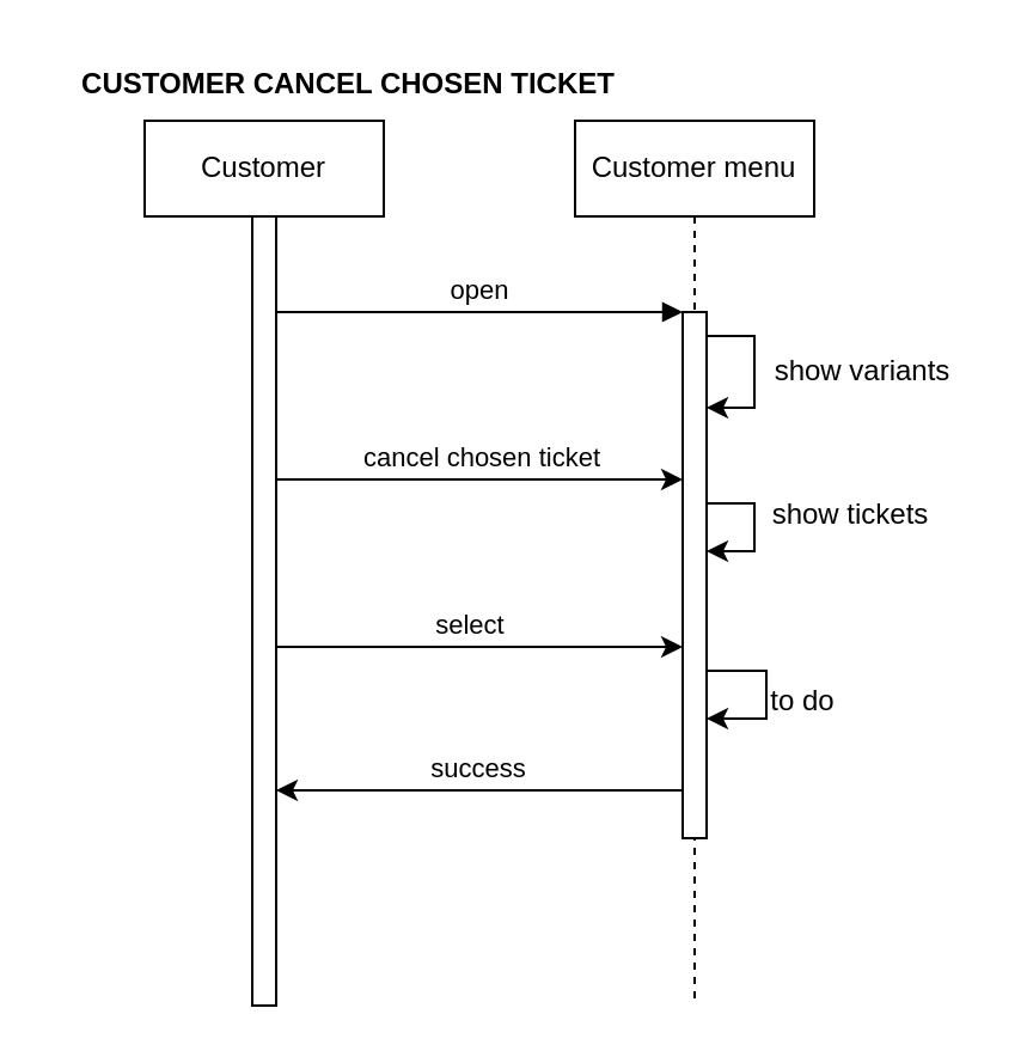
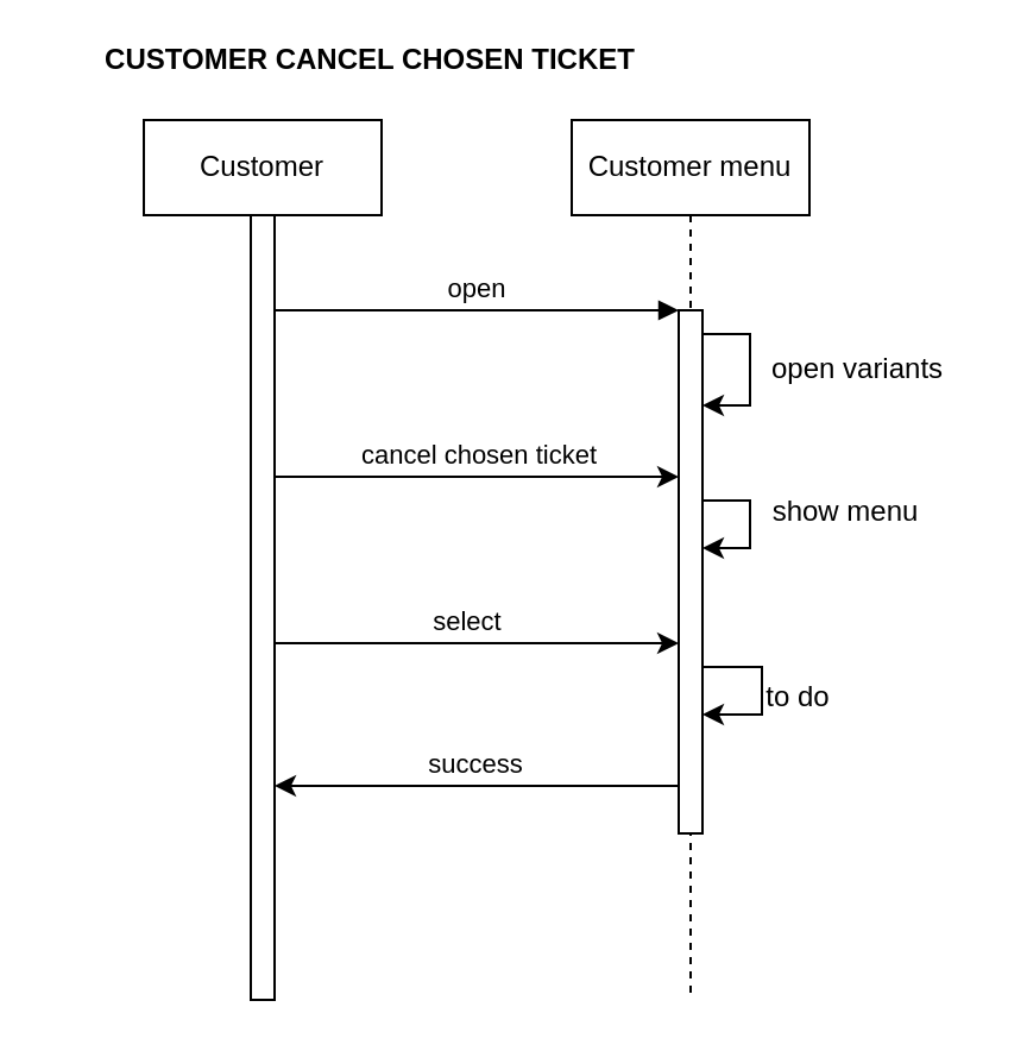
  <mxCell id="0" />
  <mxCell id="1" parent="0" />
  <mxCell id="2" value="Customer" style="shape=umlLifeline;perimeter=lifelinePerimeter;whiteSpace=wrap;html=1;container=0;dropTarget=0;collapsible=0;recursiveResize=0;outlineConnect=0;portConstraint=eastwest;newEdgeStyle={&quot;edgeStyle&quot;:&quot;elbowEdgeStyle&quot;,&quot;elbow&quot;:&quot;vertical&quot;,&quot;curved&quot;:0,&quot;rounded&quot;:0};" parent="1" vertex="1"><mxGeometry x="60" y="50" width="100" height="370" as="geometry" /></mxCell>
  <mxCell id="3" value="" style="html=1;points=[];perimeter=orthogonalPerimeter;outlineConnect=0;targetShapes=umlLifeline;portConstraint=eastwest;newEdgeStyle={&quot;edgeStyle&quot;:&quot;elbowEdgeStyle&quot;,&quot;elbow&quot;:&quot;vertical&quot;,&quot;curved&quot;:0,&quot;rounded&quot;:0};" parent="2" vertex="1"><mxGeometry x="45" y="40" width="10" height="330" as="geometry" /></mxCell>
  <mxCell id="4" value="Customer menu" style="shape=umlLifeline;perimeter=lifelinePerimeter;whiteSpace=wrap;html=1;container=0;dropTarget=0;collapsible=0;recursiveResize=0;outlineConnect=0;portConstraint=eastwest;newEdgeStyle={&quot;edgeStyle&quot;:&quot;elbowEdgeStyle&quot;,&quot;elbow&quot;:&quot;vertical&quot;,&quot;curved&quot;:0,&quot;rounded&quot;:0};" parent="1" vertex="1"><mxGeometry x="240" y="50" width="100" height="370" as="geometry" /></mxCell>
  <mxCell id="5" value="" style="html=1;points=[];perimeter=orthogonalPerimeter;outlineConnect=0;targetShapes=umlLifeline;portConstraint=eastwest;newEdgeStyle={&quot;edgeStyle&quot;:&quot;elbowEdgeStyle&quot;,&quot;elbow&quot;:&quot;vertical&quot;,&quot;curved&quot;:0,&quot;rounded&quot;:0};" parent="4" vertex="1"><mxGeometry x="45" y="80" width="10" height="220" as="geometry" /></mxCell>
  <mxCell id="6" value="" style="endArrow=classic;html=1;rounded=0;" parent="4" source="5" target="5" edge="1"><mxGeometry width="50" height="50" relative="1" as="geometry"><mxPoint x="70" y="120" as="sourcePoint" /><mxPoint x="120" y="70" as="targetPoint" /><Array as="points"><mxPoint x="75" y="90" /><mxPoint x="75" y="120" /></Array></mxGeometry></mxCell>
  <mxCell id="7" value="" style="endArrow=classic;html=1;rounded=0;" parent="4" source="5" target="5" edge="1"><mxGeometry width="50" height="50" relative="1" as="geometry"><mxPoint x="50" y="200" as="sourcePoint" /><mxPoint x="100" y="150" as="targetPoint" /><Array as="points"><mxPoint x="75" y="160" /><mxPoint x="75" y="180" /></Array></mxGeometry></mxCell>
  <mxCell id="8" value="" style="endArrow=classic;html=1;rounded=0;" parent="4" source="5" target="5" edge="1"><mxGeometry width="50" height="50" relative="1" as="geometry"><mxPoint x="10" y="280" as="sourcePoint" /><mxPoint x="60" y="230" as="targetPoint" /><Array as="points"><mxPoint x="80" y="230" /><mxPoint x="80" y="250" /></Array></mxGeometry></mxCell>
  <mxCell id="9" value="open" style="html=1;verticalAlign=bottom;endArrow=block;edgeStyle=elbowEdgeStyle;elbow=vertical;curved=0;rounded=0;" parent="1" source="3" target="5" edge="1"><mxGeometry relative="1" as="geometry"><mxPoint x="215" y="140" as="sourcePoint" /><Array as="points"><mxPoint x="200" y="130" /></Array></mxGeometry></mxCell>
- <mxCell id="10" value="show variants" style="text;html=1;align=center;verticalAlign=middle;resizable=0;points=[];autosize=1;strokeColor=none;fillColor=none;" parent="1" vertex="1"><mxGeometry x="310" y="140" width="100" height="30" as="geometry" /></mxCell>
+ <mxCell id="10" value="open variants" style="text;html=1;align=center;verticalAlign=middle;resizable=0;points=[];autosize=1;strokeColor=none;fillColor=none;" parent="1" vertex="1"><mxGeometry x="310" y="140" width="100" height="30" as="geometry" /></mxCell>
  <mxCell id="11" value="" style="endArrow=classic;html=1;rounded=0;" parent="1" source="3" target="5" edge="1"><mxGeometry relative="1" as="geometry"><mxPoint x="170" y="199.58" as="sourcePoint" /><mxPoint x="270" y="199.58" as="targetPoint" /><Array as="points"><mxPoint x="240" y="200" /></Array></mxGeometry></mxCell>
  <mxCell id="12" value="cancel chosen ticket" style="edgeLabel;resizable=0;html=1;align=center;verticalAlign=middle;" parent="11" connectable="0" vertex="1"><mxGeometry relative="1" as="geometry"><mxPoint y="-10" as="offset" /></mxGeometry></mxCell>
- <mxCell id="13" value="show tickets" style="text;html=1;align=center;verticalAlign=middle;resizable=0;points=[];autosize=1;strokeColor=none;fillColor=none;" parent="1" vertex="1"><mxGeometry x="310" y="200" width="90" height="30" as="geometry" /></mxCell>
+ <mxCell id="13" value="show menu" style="text;html=1;align=center;verticalAlign=middle;resizable=0;points=[];autosize=1;strokeColor=none;fillColor=none;" parent="1" vertex="1"><mxGeometry x="310" y="200" width="90" height="30" as="geometry" /></mxCell>
  <mxCell id="14" value="" style="endArrow=classic;html=1;rounded=0;" parent="1" source="3" target="5" edge="1"><mxGeometry relative="1" as="geometry"><mxPoint x="310" y="270" as="sourcePoint" /><mxPoint x="580" y="270" as="targetPoint" /><Array as="points"><mxPoint x="240" y="270" /></Array></mxGeometry></mxCell>
  <mxCell id="15" value="select" style="edgeLabel;resizable=0;html=1;align=center;verticalAlign=middle;" parent="14" connectable="0" vertex="1"><mxGeometry relative="1" as="geometry"><mxPoint x="-5" y="-10" as="offset" /></mxGeometry></mxCell>
  <mxCell id="16" value="to do" style="text;html=1;align=center;verticalAlign=middle;resizable=0;points=[];autosize=1;strokeColor=none;fillColor=none;" parent="1" vertex="1"><mxGeometry x="310" y="278" width="50" height="30" as="geometry" /></mxCell>
  <mxCell id="17" value="" style="endArrow=classic;html=1;rounded=0;" parent="1" source="5" target="3" edge="1"><mxGeometry relative="1" as="geometry"><mxPoint x="150" y="300" as="sourcePoint" /><mxPoint x="250" y="300" as="targetPoint" /><Array as="points"><mxPoint x="240" y="330" /></Array></mxGeometry></mxCell>
  <mxCell id="18" value="success&amp;nbsp;" style="edgeLabel;resizable=0;html=1;align=center;verticalAlign=middle;" parent="17" connectable="0" vertex="1"><mxGeometry relative="1" as="geometry"><mxPoint y="-10" as="offset" /></mxGeometry></mxCell>
- <mxCell id="19" value="CUSTOMER CANCEL CHOSEN TICKET" style="text;html=1;align=center;verticalAlign=middle;resizable=0;points=[];autosize=1;strokeColor=none;fillColor=none;strokeWidth=1;fontStyle=1" parent="1" vertex="1"><mxGeometry y="20" width="250" height="30" as="geometry" x="20" /></mxCell>
+ <mxCell id="19" value="CUSTOMER CANCEL CHOSEN TICKET" style="text;html=1;align=center;verticalAlign=middle;resizable=0;points=[];autosize=1;strokeColor=none;fillColor=none;strokeWidth=1;fontStyle=1" parent="1" vertex="1"><mxGeometry x="30" y="10" width="250" height="30" as="geometry" /></mxCell>
